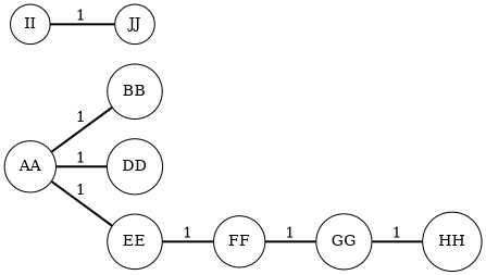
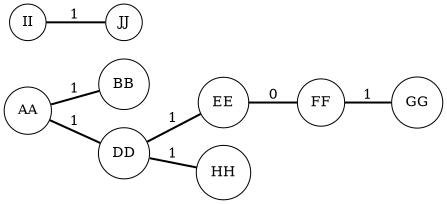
  digraph {
    rankdir=LR
    node [shape=circle]
    edge [arrowhead=none style=bold]
    AA
    BB
    DD
    EE
    II
    JJ
    FF
    GG
    HH
    AA -> BB [label=1]
    AA -> DD [label=1]
-   AA -> EE [label=1]
-   EE -> FF [label=1]
+   DD -> EE [label=1]
+   EE -> FF [label=0]
    II -> JJ [label=1]
    FF -> GG [label=1]
-   GG -> HH [label=1]
+   DD -> HH [label=1]
  }
